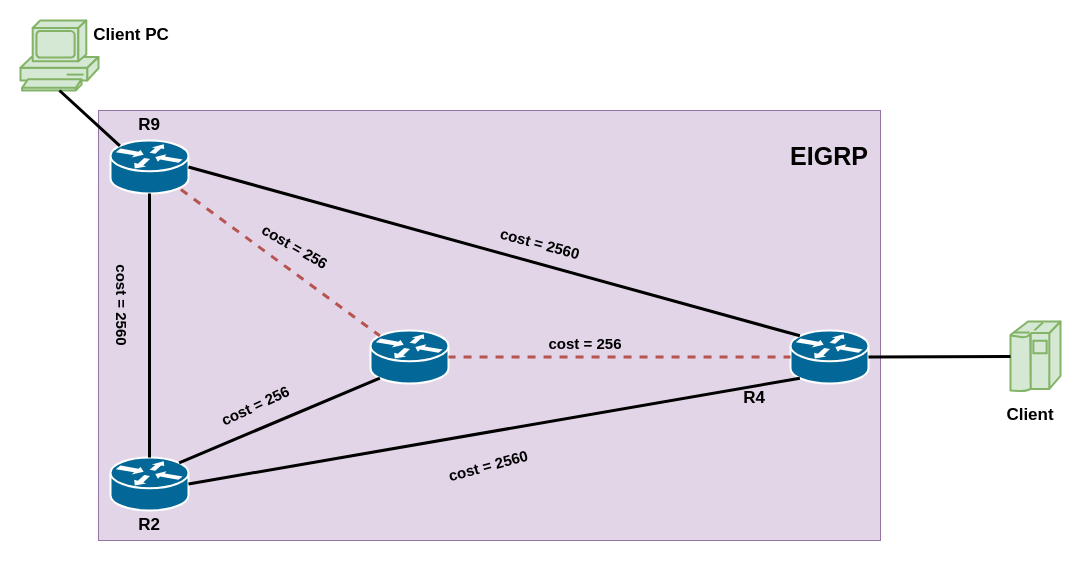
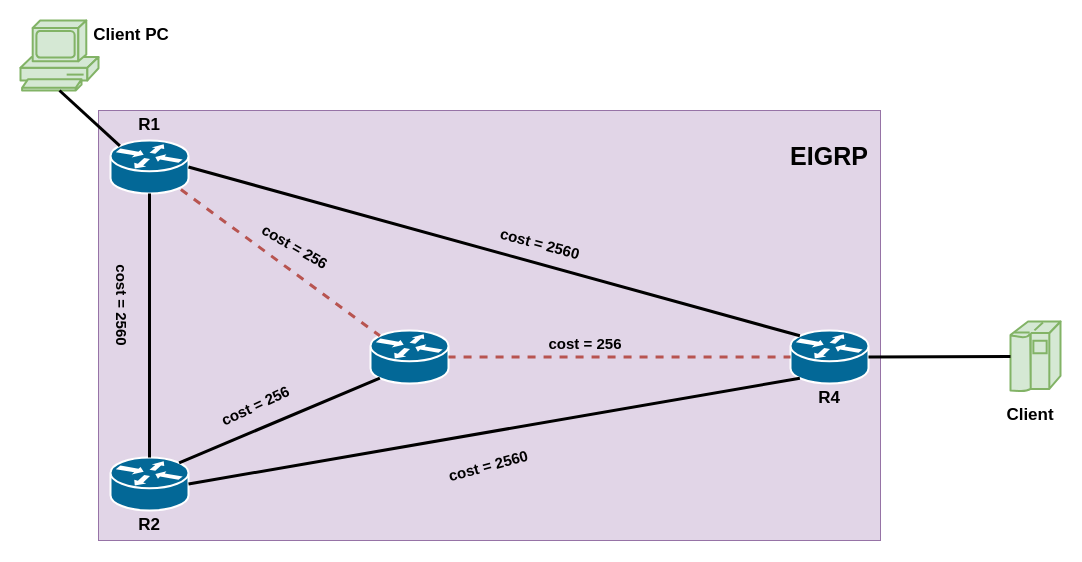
  <mxCell id="0" />
  <mxCell id="1" parent="0" />
  <mxCell id="2" value="" style="rounded=0;whiteSpace=wrap;html=1;fillColor=#e1d5e7;strokeColor=#9673a6;" vertex="1" parent="1"><mxGeometry x="98" y="110" width="782" height="430" as="geometry" /></mxCell>
  <mxCell id="3" value="" style="shape=mxgraph.cisco.routers.router;html=1;dashed=0;fillColor=#036897;strokeColor=#ffffff;strokeWidth=2;verticalLabelPosition=bottom;verticalAlign=top;rounded=0;shadow=0;comic=0;fontFamily=Verdana;fontSize=12;" parent="1" vertex="1"><mxGeometry x="110" y="457" width="78" height="53" as="geometry" /></mxCell>
  <mxCell id="4" value="" style="shape=mxgraph.cisco.routers.router;html=1;dashed=0;fillColor=#036897;strokeColor=#ffffff;strokeWidth=2;verticalLabelPosition=bottom;verticalAlign=top;rounded=0;shadow=0;comic=0;fontFamily=Verdana;fontSize=12;" parent="1" vertex="1"><mxGeometry x="110" y="140" width="78" height="53" as="geometry" /></mxCell>
  <mxCell id="5" value="" style="shape=mxgraph.cisco.routers.router;html=1;dashed=0;fillColor=#036897;strokeColor=#ffffff;strokeWidth=2;verticalLabelPosition=bottom;verticalAlign=top;rounded=0;shadow=0;comic=0;fontFamily=Verdana;fontSize=12;" parent="1" vertex="1"><mxGeometry x="790" y="330" width="78" height="53" as="geometry" /></mxCell>
  <mxCell id="6" value="" style="shape=mxgraph.cisco.routers.router;html=1;dashed=0;fillColor=#036897;strokeColor=#ffffff;strokeWidth=2;verticalLabelPosition=bottom;verticalAlign=top;rounded=0;shadow=0;comic=0;fontFamily=Verdana;fontSize=12;" vertex="1" parent="1"><mxGeometry x="370" y="330" width="78" height="53" as="geometry" /></mxCell>
  <mxCell id="7" value="" style="endArrow=none;html=1;rounded=0;exitX=1;exitY=0.5;exitDx=0;exitDy=0;exitPerimeter=0;entryX=0.12;entryY=0.1;entryDx=0;entryDy=0;entryPerimeter=0;strokeWidth=3;" edge="1" parent="1" source="4" target="5"><mxGeometry width="50" height="50" relative="1" as="geometry"><mxPoint x="640" y="390" as="sourcePoint" /><mxPoint x="690" y="340" as="targetPoint" /></mxGeometry></mxCell>
  <mxCell id="8" value="" style="endArrow=none;html=1;rounded=0;exitX=1;exitY=0.5;exitDx=0;exitDy=0;exitPerimeter=0;entryX=0.12;entryY=0.9;entryDx=0;entryDy=0;entryPerimeter=0;strokeWidth=3;" edge="1" parent="1" source="3" target="5"><mxGeometry width="50" height="50" relative="1" as="geometry"><mxPoint x="650" y="400" as="sourcePoint" /><mxPoint x="700" y="350" as="targetPoint" /></mxGeometry></mxCell>
  <mxCell id="9" value="" style="endArrow=none;html=1;rounded=0;entryX=1;entryY=0.5;entryDx=0;entryDy=0;entryPerimeter=0;exitX=0;exitY=0.5;exitDx=0;exitDy=0;exitPerimeter=0;strokeWidth=3;flowAnimation=1;flowAnimationDirection=reverse;fillColor=#f8cecc;strokeColor=#b85450;" edge="1" parent="1" source="5" target="6"><mxGeometry width="50" height="50" relative="1" as="geometry"><mxPoint x="810" y="370" as="sourcePoint" /><mxPoint x="710" y="360" as="targetPoint" /></mxGeometry></mxCell>
  <mxCell id="10" value="" style="endArrow=none;html=1;rounded=0;entryX=0.88;entryY=0.9;entryDx=0;entryDy=0;entryPerimeter=0;exitX=0.12;exitY=0.1;exitDx=0;exitDy=0;exitPerimeter=0;strokeWidth=3;flowAnimation=1;flowAnimationDirection=reverse;fillColor=#f8cecc;strokeColor=#b85450;" edge="1" parent="1" source="6" target="4"><mxGeometry width="50" height="50" relative="1" as="geometry"><mxPoint x="670" y="420" as="sourcePoint" /><mxPoint x="720" y="370" as="targetPoint" /></mxGeometry></mxCell>
  <mxCell id="11" value="" style="endArrow=none;html=1;rounded=0;exitX=0.88;exitY=0.1;exitDx=0;exitDy=0;exitPerimeter=0;entryX=0.12;entryY=0.9;entryDx=0;entryDy=0;entryPerimeter=0;strokeWidth=3;" edge="1" parent="1" source="3" target="6"><mxGeometry width="50" height="50" relative="1" as="geometry"><mxPoint x="680" y="430" as="sourcePoint" /><mxPoint x="730" y="380" as="targetPoint" /></mxGeometry></mxCell>
  <mxCell id="12" value="" style="endArrow=none;html=1;rounded=0;entryX=0.5;entryY=1;entryDx=0;entryDy=0;entryPerimeter=0;exitX=0.5;exitY=0;exitDx=0;exitDy=0;exitPerimeter=0;strokeWidth=3;" edge="1" parent="1" source="3" target="4"><mxGeometry width="50" height="50" relative="1" as="geometry"><mxPoint x="680" y="430" as="sourcePoint" /><mxPoint x="730" y="380" as="targetPoint" /></mxGeometry></mxCell>
- <mxCell id="13" value="&lt;b&gt;&lt;font style=&quot;font-size: 17px;&quot;&gt;R9&lt;/font&gt;&lt;/b&gt;" style="text;strokeColor=none;align=center;fillColor=none;html=1;verticalAlign=middle;whiteSpace=wrap;rounded=0;" vertex="1" parent="1"><mxGeometry x="119" y="110" width="60" height="30" as="geometry" /></mxCell>
+ <mxCell id="13" value="&lt;b&gt;&lt;font style=&quot;font-size: 17px;&quot;&gt;R1&lt;/font&gt;&lt;/b&gt;" style="text;strokeColor=none;align=center;fillColor=none;html=1;verticalAlign=middle;whiteSpace=wrap;rounded=0;" vertex="1" parent="1"><mxGeometry x="119" y="110" width="60" height="30" as="geometry" /></mxCell>
  <mxCell id="14" value="&lt;b&gt;&lt;font style=&quot;font-size: 17px;&quot;&gt;R2&lt;/font&gt;&lt;/b&gt;" style="text;strokeColor=none;align=center;fillColor=none;html=1;verticalAlign=middle;whiteSpace=wrap;rounded=0;" vertex="1" parent="1"><mxGeometry x="119" y="510" width="60" height="30" as="geometry" /></mxCell>
- <mxCell id="15" value="&lt;b&gt;&lt;font style=&quot;font-size: 17px;&quot;&gt;R4&lt;/font&gt;&lt;/b&gt;" style="text;strokeColor=none;align=center;fillColor=none;html=1;verticalAlign=middle;whiteSpace=wrap;rounded=0;" vertex="1" parent="1"><mxGeometry x="724" y="383" width="60" height="30" as="geometry" /></mxCell>
+ <mxCell id="15" value="&lt;b&gt;&lt;font style=&quot;font-size: 17px;&quot;&gt;R4&lt;/font&gt;&lt;/b&gt;" style="text;strokeColor=none;align=center;fillColor=none;html=1;verticalAlign=middle;whiteSpace=wrap;rounded=0;" vertex="1" parent="1"><mxGeometry x="799" y="383" width="60" height="30" as="geometry" /></mxCell>
  <mxCell id="16" value="&lt;b&gt;&lt;font style=&quot;font-size: 15px;&quot;&gt;cost = 2560&lt;/font&gt;&lt;/b&gt;" style="text;strokeColor=none;align=center;fillColor=none;html=1;verticalAlign=middle;whiteSpace=wrap;rounded=0;rotation=15;" vertex="1" parent="1"><mxGeometry x="495" y="228" width="90" height="30" as="geometry" /></mxCell>
  <mxCell id="17" value="&lt;b&gt;&lt;font style=&quot;font-size: 15px;&quot;&gt;cost = 2560&lt;/font&gt;&lt;/b&gt;" style="text;strokeColor=none;align=center;fillColor=none;html=1;verticalAlign=middle;whiteSpace=wrap;rounded=0;rotation=90;" vertex="1" parent="1"><mxGeometry x="77" y="290" width="90" height="30" as="geometry" /></mxCell>
  <mxCell id="18" value="&lt;b&gt;&lt;font style=&quot;font-size: 15px;&quot;&gt;cost = 2560&lt;/font&gt;&lt;/b&gt;" style="text;strokeColor=none;align=center;fillColor=none;html=1;verticalAlign=middle;whiteSpace=wrap;rounded=0;rotation=-15;" vertex="1" parent="1"><mxGeometry x="443" y="450" width="90" height="30" as="geometry" /></mxCell>
  <mxCell id="19" value="&lt;b&gt;&lt;font style=&quot;font-size: 15px;&quot;&gt;cost = 256&lt;/font&gt;&lt;/b&gt;" style="text;strokeColor=none;align=center;fillColor=none;html=1;verticalAlign=middle;whiteSpace=wrap;rounded=0;rotation=0;" vertex="1" parent="1"><mxGeometry x="540" y="328" width="90" height="30" as="geometry" /></mxCell>
  <mxCell id="20" value="&lt;b&gt;&lt;font style=&quot;font-size: 15px;&quot;&gt;cost = 256&lt;/font&gt;&lt;/b&gt;" style="text;strokeColor=none;align=center;fillColor=none;html=1;verticalAlign=middle;whiteSpace=wrap;rounded=0;rotation=-25;" vertex="1" parent="1"><mxGeometry x="210" y="390" width="90" height="30" as="geometry" /></mxCell>
  <mxCell id="21" value="&lt;b&gt;&lt;font style=&quot;font-size: 15px;&quot;&gt;cost = 256&lt;/font&gt;&lt;/b&gt;" style="text;strokeColor=none;align=center;fillColor=none;html=1;verticalAlign=middle;whiteSpace=wrap;rounded=0;rotation=30;" vertex="1" parent="1"><mxGeometry x="250" y="231" width="90" height="30" as="geometry" /></mxCell>
  <mxCell id="22" value="" style="shape=mxgraph.cisco.computers_and_peripherals.pc;sketch=0;html=1;pointerEvents=1;dashed=0;fillColor=#d5e8d4;strokeColor=#82b366;strokeWidth=2;verticalLabelPosition=bottom;verticalAlign=top;align=center;outlineConnect=0;" vertex="1" parent="1"><mxGeometry x="20" y="20" width="78" height="70" as="geometry" /></mxCell>
  <mxCell id="23" value="" style="endArrow=none;html=1;rounded=0;entryX=0.5;entryY=1;entryDx=0;entryDy=0;entryPerimeter=0;exitX=0.12;exitY=0.1;exitDx=0;exitDy=0;exitPerimeter=0;strokeWidth=3;" edge="1" parent="1" source="4" target="22"><mxGeometry width="50" height="50" relative="1" as="geometry"><mxPoint x="159" y="467" as="sourcePoint" /><mxPoint x="159" y="203" as="targetPoint" /></mxGeometry></mxCell>
  <mxCell id="24" value="" style="shape=mxgraph.cisco.computers_and_peripherals.ibm_mainframe;sketch=0;html=1;pointerEvents=1;dashed=0;fillColor=#d5e8d4;strokeColor=#82b366;strokeWidth=2;verticalLabelPosition=bottom;verticalAlign=top;align=center;outlineConnect=0;" vertex="1" parent="1"><mxGeometry x="1010" y="321" width="50" height="70" as="geometry" /></mxCell>
  <mxCell id="25" value="" style="endArrow=none;html=1;rounded=0;exitX=1;exitY=0.5;exitDx=0;exitDy=0;exitPerimeter=0;strokeWidth=3;" edge="1" parent="1" source="5" target="24"><mxGeometry width="50" height="50" relative="1" as="geometry"><mxPoint x="198" y="494" as="sourcePoint" /><mxPoint x="809" y="388" as="targetPoint" /></mxGeometry></mxCell>
  <mxCell id="26" value="&lt;b&gt;&lt;font style=&quot;font-size: 25px;&quot;&gt;EIGRP&lt;/font&gt;&lt;/b&gt;" style="text;strokeColor=none;align=center;fillColor=none;html=1;verticalAlign=middle;whiteSpace=wrap;rounded=0;" vertex="1" parent="1"><mxGeometry x="799" y="140" width="60" height="30" as="geometry" /></mxCell>
  <mxCell id="27" value="&lt;b&gt;&lt;font style=&quot;font-size: 17px;&quot;&gt;Client PC&lt;/font&gt;&lt;/b&gt;" style="text;strokeColor=none;align=center;fillColor=none;html=1;verticalAlign=middle;whiteSpace=wrap;rounded=0;" vertex="1" parent="1"><mxGeometry x="92" y="20" width="78" height="30" as="geometry" /></mxCell>
  <mxCell id="28" value="&lt;b&gt;&lt;font style=&quot;font-size: 17px;&quot;&gt;Client&lt;/font&gt;&lt;/b&gt;" style="text;strokeColor=none;align=center;fillColor=none;html=1;verticalAlign=middle;whiteSpace=wrap;rounded=0;" vertex="1" parent="1"><mxGeometry x="1000" y="400" width="60" height="30" as="geometry" /></mxCell>
